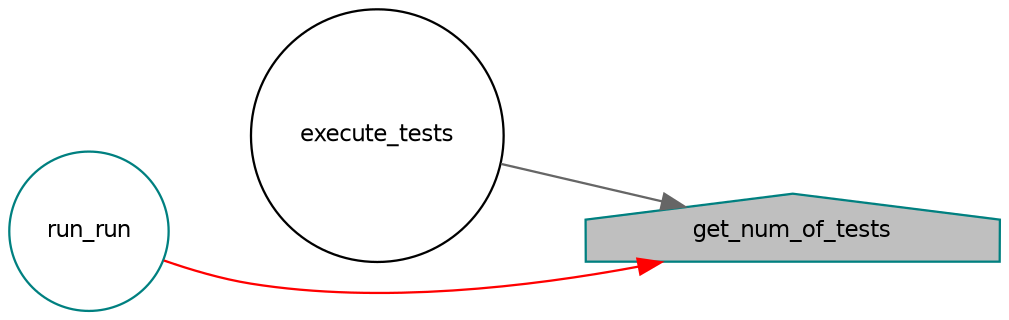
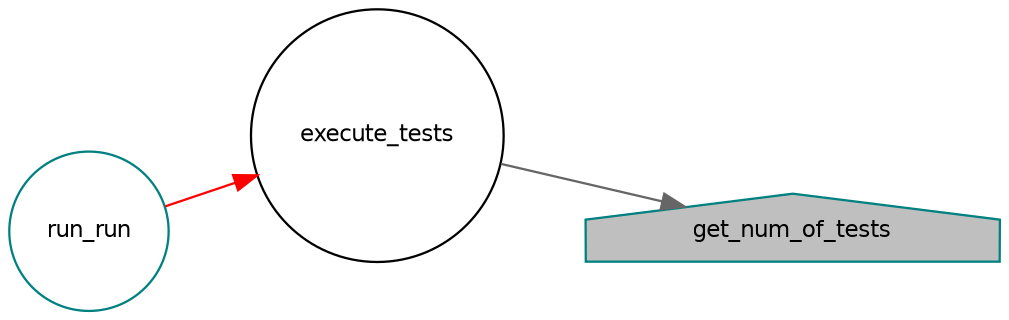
  digraph {
    rankdir=RL
    node [color=teal fillcolor=white fontname=Helvetica fontsize=10 shape=circle style=filled]
    edge [dir=back fontname=Helvetica fontsize=10 labelfontname=Helvetica labelfontsize=10 style=solid]
    n1 [fillcolor=grey75 fontcolor=black height=0.2 label=get_num_of_tests shape=house width=0.4]
    n2 [color=black height=0.2 label=execute_tests width=0.4]
    n3 [height=0.2 label=run_run width=0.4]
    n1 -> n2 [color=gray40]
-   n1 -> n3 [color=red]
+   n2 -> n3 [color=red]
  }
